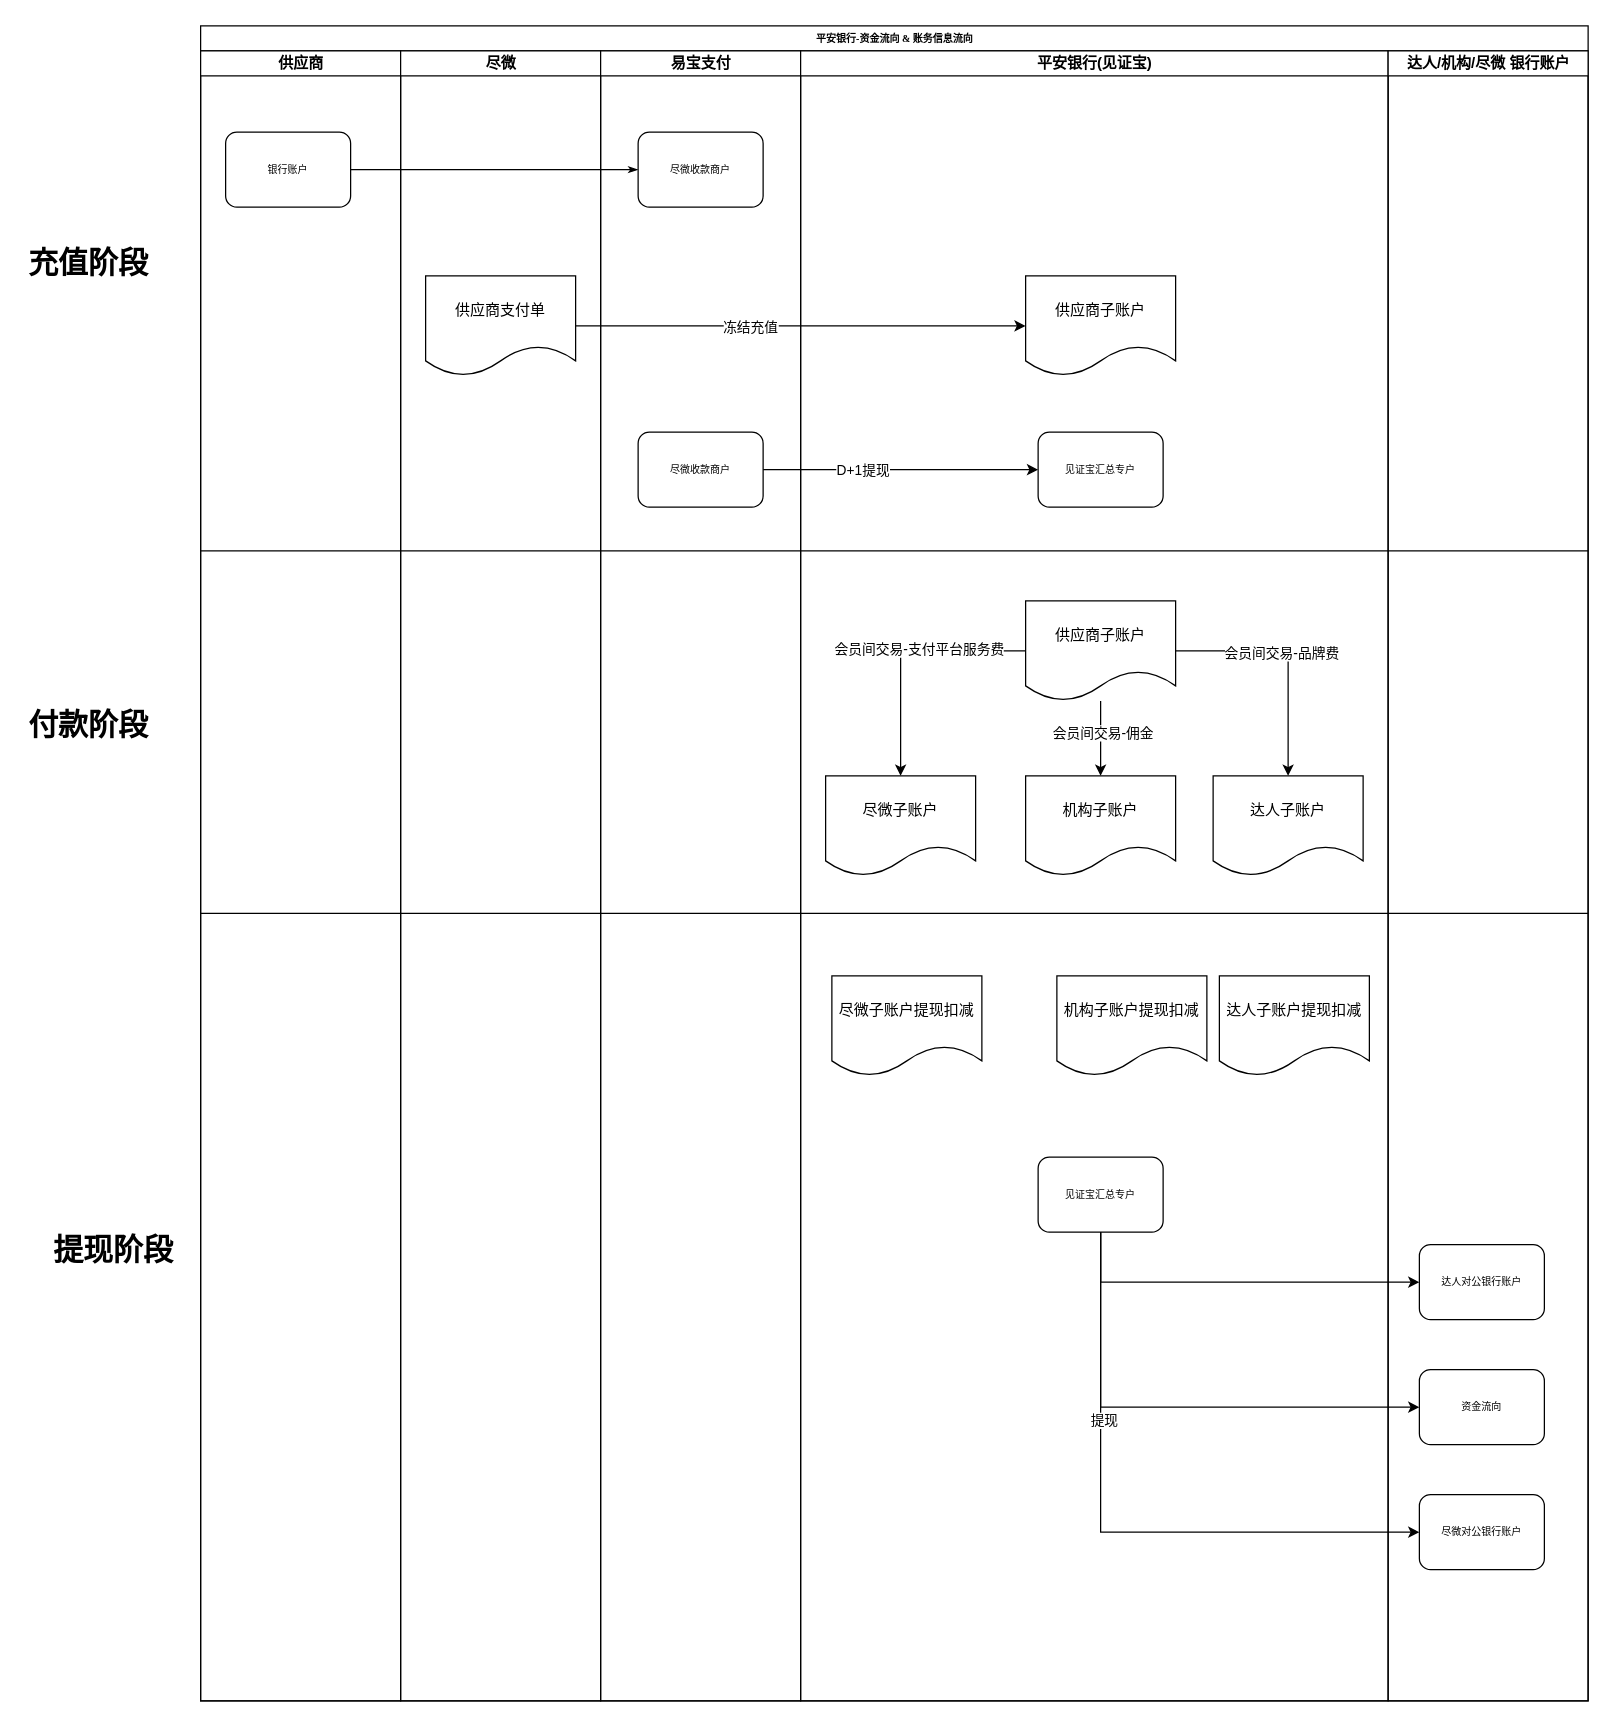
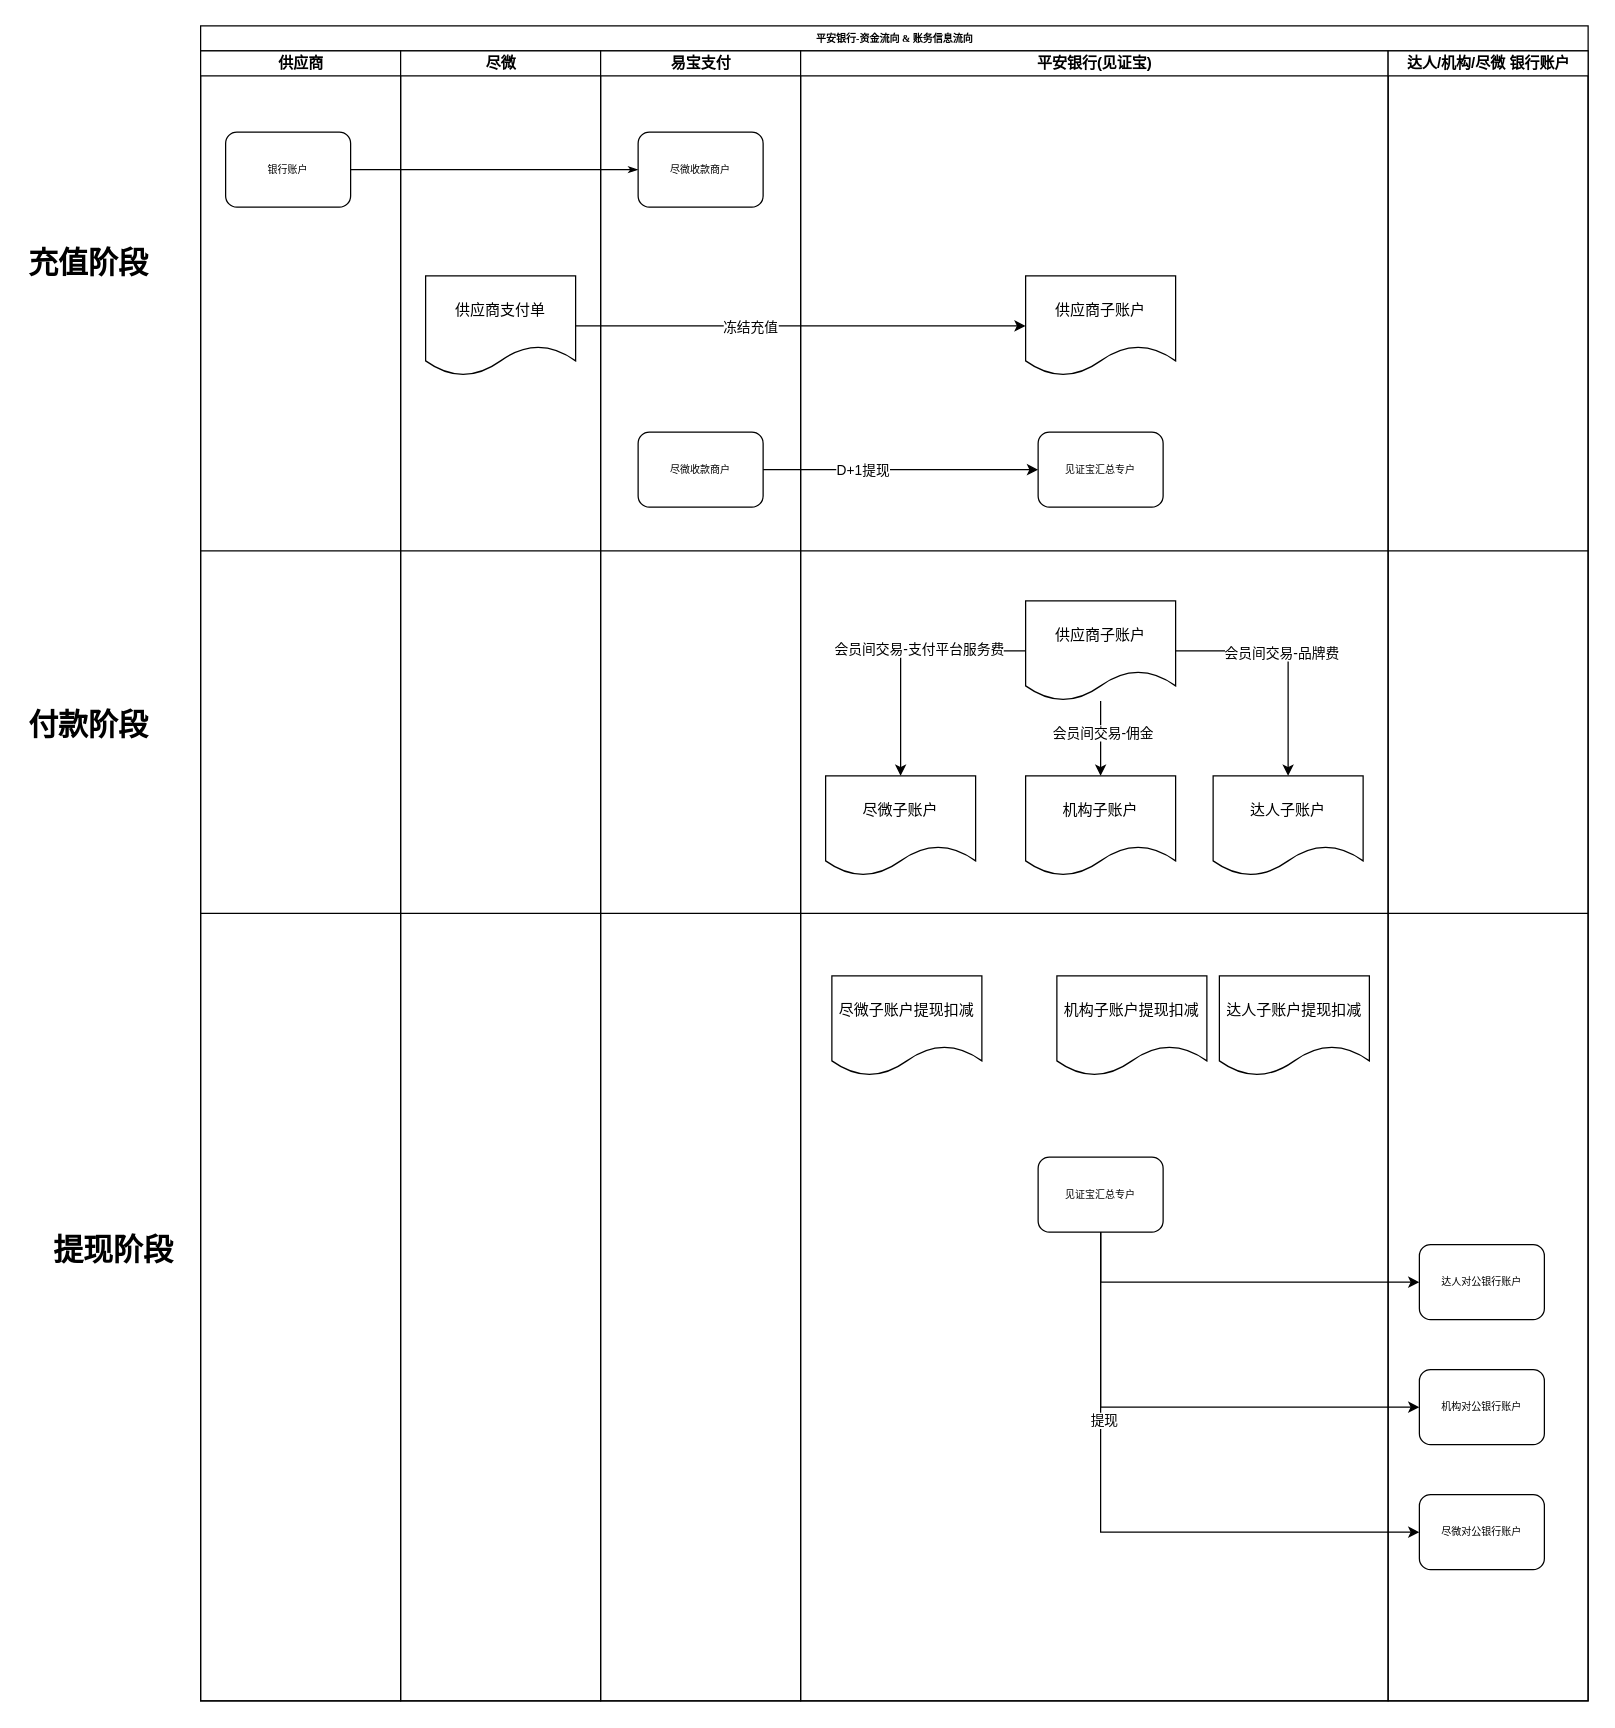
  <mxCell id="0" />
  <mxCell id="1" parent="0" />
  <mxCell id="2" value="平安银行-资金流向 &amp;amp; 账务信息流向" style="swimlane;html=1;childLayout=stackLayout;startSize=20;rounded=0;shadow=0;labelBackgroundColor=none;strokeWidth=1;fontFamily=Verdana;fontSize=8;align=center;" parent="1" vertex="1"><mxGeometry x="160" y="20" width="1110" height="1340" as="geometry" /></mxCell>
  <mxCell id="3" value="供应商" style="swimlane;html=1;startSize=20;" parent="2" vertex="1"><mxGeometry y="20" width="160" height="1320" as="geometry" /></mxCell>
  <mxCell id="4" value="银行账户" style="rounded=1;whiteSpace=wrap;html=1;shadow=0;labelBackgroundColor=none;strokeWidth=1;fontFamily=Verdana;fontSize=8;align=center;" parent="3" vertex="1"><mxGeometry x="20" y="65" width="100" height="60" as="geometry" /></mxCell>
  <mxCell id="5" value="" style="endArrow=none;html=1;rounded=0;" edge="1" parent="3"><mxGeometry width="50" height="50" relative="1" as="geometry"><mxPoint y="690" as="sourcePoint" /><mxPoint x="1110" y="690" as="targetPoint" /></mxGeometry></mxCell>
  <mxCell id="6" style="edgeStyle=orthogonalEdgeStyle;rounded=1;html=1;labelBackgroundColor=none;startArrow=none;startFill=0;startSize=5;endArrow=classicThin;endFill=1;endSize=5;jettySize=auto;orthogonalLoop=1;strokeWidth=1;fontFamily=Verdana;fontSize=8" parent="2" source="4" target="11" edge="1"><mxGeometry relative="1" as="geometry" /></mxCell>
  <mxCell id="7" value="尽微" style="swimlane;html=1;startSize=20;" parent="2" vertex="1"><mxGeometry x="160" y="20" width="160" height="1320" as="geometry" /></mxCell>
  <mxCell id="8" value="供应商支付单" style="shape=document;whiteSpace=wrap;html=1;boundedLbl=1;" vertex="1" parent="7"><mxGeometry x="20" y="180" width="120" height="80" as="geometry" /></mxCell>
  <mxCell id="9" value="" style="endArrow=none;html=1;rounded=0;" edge="1" parent="7"><mxGeometry width="50" height="50" relative="1" as="geometry"><mxPoint x="-160" y="400" as="sourcePoint" /><mxPoint x="950" y="400" as="targetPoint" /></mxGeometry></mxCell>
  <mxCell id="10" value="易宝支付" style="swimlane;html=1;startSize=20;" parent="2" vertex="1"><mxGeometry x="320" y="20" width="160" height="1320" as="geometry" /></mxCell>
  <mxCell id="11" value="尽微收款商户" style="rounded=1;whiteSpace=wrap;html=1;shadow=0;labelBackgroundColor=none;strokeWidth=1;fontFamily=Verdana;fontSize=8;align=center;" parent="10" vertex="1"><mxGeometry x="30" y="65" width="100" height="60" as="geometry" /></mxCell>
  <mxCell id="12" value="尽微收款商户" style="rounded=1;whiteSpace=wrap;html=1;shadow=0;labelBackgroundColor=none;strokeWidth=1;fontFamily=Verdana;fontSize=8;align=center;" vertex="1" parent="10"><mxGeometry x="30" y="305" width="100" height="60" as="geometry" /></mxCell>
  <mxCell id="13" value="平安银行(见证宝)" style="swimlane;html=1;startSize=20;" parent="2" vertex="1"><mxGeometry x="480" y="20" width="470" height="1320" as="geometry" /></mxCell>
  <mxCell id="14" value="供应商子账户" style="shape=document;whiteSpace=wrap;html=1;boundedLbl=1;" vertex="1" parent="13"><mxGeometry x="180" y="180" width="120" height="80" as="geometry" /></mxCell>
  <mxCell id="15" value="见证宝汇总专户" style="rounded=1;whiteSpace=wrap;html=1;shadow=0;labelBackgroundColor=none;strokeWidth=1;fontFamily=Verdana;fontSize=8;align=center;" vertex="1" parent="13"><mxGeometry x="190" y="305" width="100" height="60" as="geometry" /></mxCell>
  <mxCell id="16" style="edgeStyle=orthogonalEdgeStyle;rounded=0;orthogonalLoop=1;jettySize=auto;html=1;entryX=0.5;entryY=0;entryDx=0;entryDy=0;" edge="1" parent="13" source="22" target="23"><mxGeometry relative="1" as="geometry" /></mxCell>
  <mxCell id="17" value="会员间交易-支付平台服务费" style="edgeLabel;html=1;align=center;verticalAlign=middle;resizable=0;points=[];" vertex="1" connectable="0" parent="16"><mxGeometry x="-0.14" y="-2" relative="1" as="geometry"><mxPoint as="offset" /></mxGeometry></mxCell>
  <mxCell id="18" style="edgeStyle=orthogonalEdgeStyle;rounded=0;orthogonalLoop=1;jettySize=auto;html=1;entryX=0.5;entryY=0;entryDx=0;entryDy=0;" edge="1" parent="13" source="22" target="24"><mxGeometry relative="1" as="geometry" /></mxCell>
  <mxCell id="19" value="会员间交易-佣金" style="edgeLabel;html=1;align=center;verticalAlign=middle;resizable=0;points=[];" vertex="1" connectable="0" parent="18"><mxGeometry x="-0.167" y="1" relative="1" as="geometry"><mxPoint as="offset" /></mxGeometry></mxCell>
  <mxCell id="20" style="edgeStyle=orthogonalEdgeStyle;rounded=0;orthogonalLoop=1;jettySize=auto;html=1;entryX=0.5;entryY=0;entryDx=0;entryDy=0;" edge="1" parent="13" source="22" target="25"><mxGeometry relative="1" as="geometry" /></mxCell>
  <mxCell id="21" value="会员间交易-品牌费" style="edgeLabel;html=1;align=center;verticalAlign=middle;resizable=0;points=[];" vertex="1" connectable="0" parent="20"><mxGeometry x="-0.116" y="-1" relative="1" as="geometry"><mxPoint as="offset" /></mxGeometry></mxCell>
  <mxCell id="22" value="供应商子账户" style="shape=document;whiteSpace=wrap;html=1;boundedLbl=1;" vertex="1" parent="13"><mxGeometry x="180" y="440" width="120" height="80" as="geometry" /></mxCell>
  <mxCell id="23" value="尽微子账户" style="shape=document;whiteSpace=wrap;html=1;boundedLbl=1;" vertex="1" parent="13"><mxGeometry x="20" y="580" width="120" height="80" as="geometry" /></mxCell>
  <mxCell id="24" value="机构子账户" style="shape=document;whiteSpace=wrap;html=1;boundedLbl=1;" vertex="1" parent="13"><mxGeometry x="180" y="580" width="120" height="80" as="geometry" /></mxCell>
  <mxCell id="25" value="达人子账户" style="shape=document;whiteSpace=wrap;html=1;boundedLbl=1;" vertex="1" parent="13"><mxGeometry x="330" y="580" width="120" height="80" as="geometry" /></mxCell>
  <mxCell id="26" value="见证宝汇总专户" style="rounded=1;whiteSpace=wrap;html=1;shadow=0;labelBackgroundColor=none;strokeWidth=1;fontFamily=Verdana;fontSize=8;align=center;" vertex="1" parent="13"><mxGeometry x="190" y="885" width="100" height="60" as="geometry" /></mxCell>
  <mxCell id="27" value="尽微子账户提现扣减" style="shape=document;whiteSpace=wrap;html=1;boundedLbl=1;" vertex="1" parent="13"><mxGeometry x="25" y="740" width="120" height="80" as="geometry" /></mxCell>
  <mxCell id="28" value="机构子账户提现扣减" style="shape=document;whiteSpace=wrap;html=1;boundedLbl=1;" vertex="1" parent="13"><mxGeometry x="205" y="740" width="120" height="80" as="geometry" /></mxCell>
  <mxCell id="29" value="达人子账户提现扣减" style="shape=document;whiteSpace=wrap;html=1;boundedLbl=1;" vertex="1" parent="13"><mxGeometry x="335" y="740" width="120" height="80" as="geometry" /></mxCell>
  <mxCell id="30" style="edgeStyle=orthogonalEdgeStyle;rounded=0;orthogonalLoop=1;jettySize=auto;html=1;entryX=0;entryY=0.5;entryDx=0;entryDy=0;" edge="1" parent="2" source="12" target="15"><mxGeometry relative="1" as="geometry" /></mxCell>
  <mxCell id="31" value="D+1提现" style="edgeLabel;html=1;align=center;verticalAlign=middle;resizable=0;points=[];" vertex="1" connectable="0" parent="30"><mxGeometry x="-0.286" relative="1" as="geometry"><mxPoint as="offset" /></mxGeometry></mxCell>
  <mxCell id="32" value="达人/机构/尽微 银行账户" style="swimlane;html=1;startSize=20;" parent="2" vertex="1"><mxGeometry x="950" y="20" width="160" height="1320" as="geometry" /></mxCell>
  <mxCell id="33" value="达人对公银行账户" style="rounded=1;whiteSpace=wrap;html=1;shadow=0;labelBackgroundColor=none;strokeWidth=1;fontFamily=Verdana;fontSize=8;align=center;" vertex="1" parent="32"><mxGeometry x="25" y="955" width="100" height="60" as="geometry" /></mxCell>
- <mxCell id="34" value="资金流向" style="rounded=1;whiteSpace=wrap;html=1;shadow=0;labelBackgroundColor=none;strokeWidth=1;fontFamily=Verdana;fontSize=8;align=center;" vertex="1" parent="32"><mxGeometry x="25" y="1055" width="100" height="60" as="geometry" /></mxCell>
+ <mxCell id="34" value="机构对公银行账户" style="rounded=1;whiteSpace=wrap;html=1;shadow=0;labelBackgroundColor=none;strokeWidth=1;fontFamily=Verdana;fontSize=8;align=center;" vertex="1" parent="32"><mxGeometry x="25" y="1055" width="100" height="60" as="geometry" /></mxCell>
  <mxCell id="35" value="尽微对公银行账户" style="rounded=1;whiteSpace=wrap;html=1;shadow=0;labelBackgroundColor=none;strokeWidth=1;fontFamily=Verdana;fontSize=8;align=center;" vertex="1" parent="32"><mxGeometry x="25" y="1155" width="100" height="60" as="geometry" /></mxCell>
  <mxCell id="36" style="edgeStyle=orthogonalEdgeStyle;rounded=0;orthogonalLoop=1;jettySize=auto;html=1;" edge="1" parent="2" source="8" target="14"><mxGeometry relative="1" as="geometry" /></mxCell>
  <mxCell id="37" value="冻结充值" style="edgeLabel;html=1;align=center;verticalAlign=middle;resizable=0;points=[];" vertex="1" connectable="0" parent="36"><mxGeometry x="-0.229" relative="1" as="geometry"><mxPoint as="offset" /></mxGeometry></mxCell>
  <mxCell id="38" style="edgeStyle=orthogonalEdgeStyle;rounded=0;orthogonalLoop=1;jettySize=auto;html=1;entryX=0;entryY=0.5;entryDx=0;entryDy=0;exitX=0.5;exitY=1;exitDx=0;exitDy=0;" edge="1" parent="2" source="26" target="33"><mxGeometry relative="1" as="geometry" /></mxCell>
  <mxCell id="39" style="edgeStyle=orthogonalEdgeStyle;rounded=0;orthogonalLoop=1;jettySize=auto;html=1;entryX=0;entryY=0.5;entryDx=0;entryDy=0;exitX=0.5;exitY=1;exitDx=0;exitDy=0;" edge="1" parent="2" source="26" target="34"><mxGeometry relative="1" as="geometry" /></mxCell>
  <mxCell id="40" style="edgeStyle=orthogonalEdgeStyle;rounded=0;orthogonalLoop=1;jettySize=auto;html=1;entryX=0;entryY=0.5;entryDx=0;entryDy=0;exitX=0.5;exitY=1;exitDx=0;exitDy=0;" edge="1" parent="2" source="26" target="35"><mxGeometry relative="1" as="geometry" /></mxCell>
  <mxCell id="41" value="提现" style="edgeLabel;html=1;align=center;verticalAlign=middle;resizable=0;points=[];" vertex="1" connectable="0" parent="40"><mxGeometry x="-0.394" y="2" relative="1" as="geometry"><mxPoint as="offset" /></mxGeometry></mxCell>
  <mxCell id="42" value="充值阶段" style="text;strokeColor=none;fillColor=none;html=1;fontSize=24;fontStyle=1;verticalAlign=middle;align=center;" vertex="1" parent="1"><mxGeometry x="20" y="190" width="100" height="40" as="geometry" /></mxCell>
  <mxCell id="43" value="付款阶段" style="text;strokeColor=none;fillColor=none;html=1;fontSize=24;fontStyle=1;verticalAlign=middle;align=center;" vertex="1" parent="1"><mxGeometry x="20" y="560" width="100" height="40" as="geometry" /></mxCell>
  <mxCell id="44" value="提现阶段" style="text;strokeColor=none;fillColor=none;html=1;fontSize=24;fontStyle=1;verticalAlign=middle;align=center;" vertex="1" parent="1"><mxGeometry x="40" y="980" width="100" height="40" as="geometry" /></mxCell>
